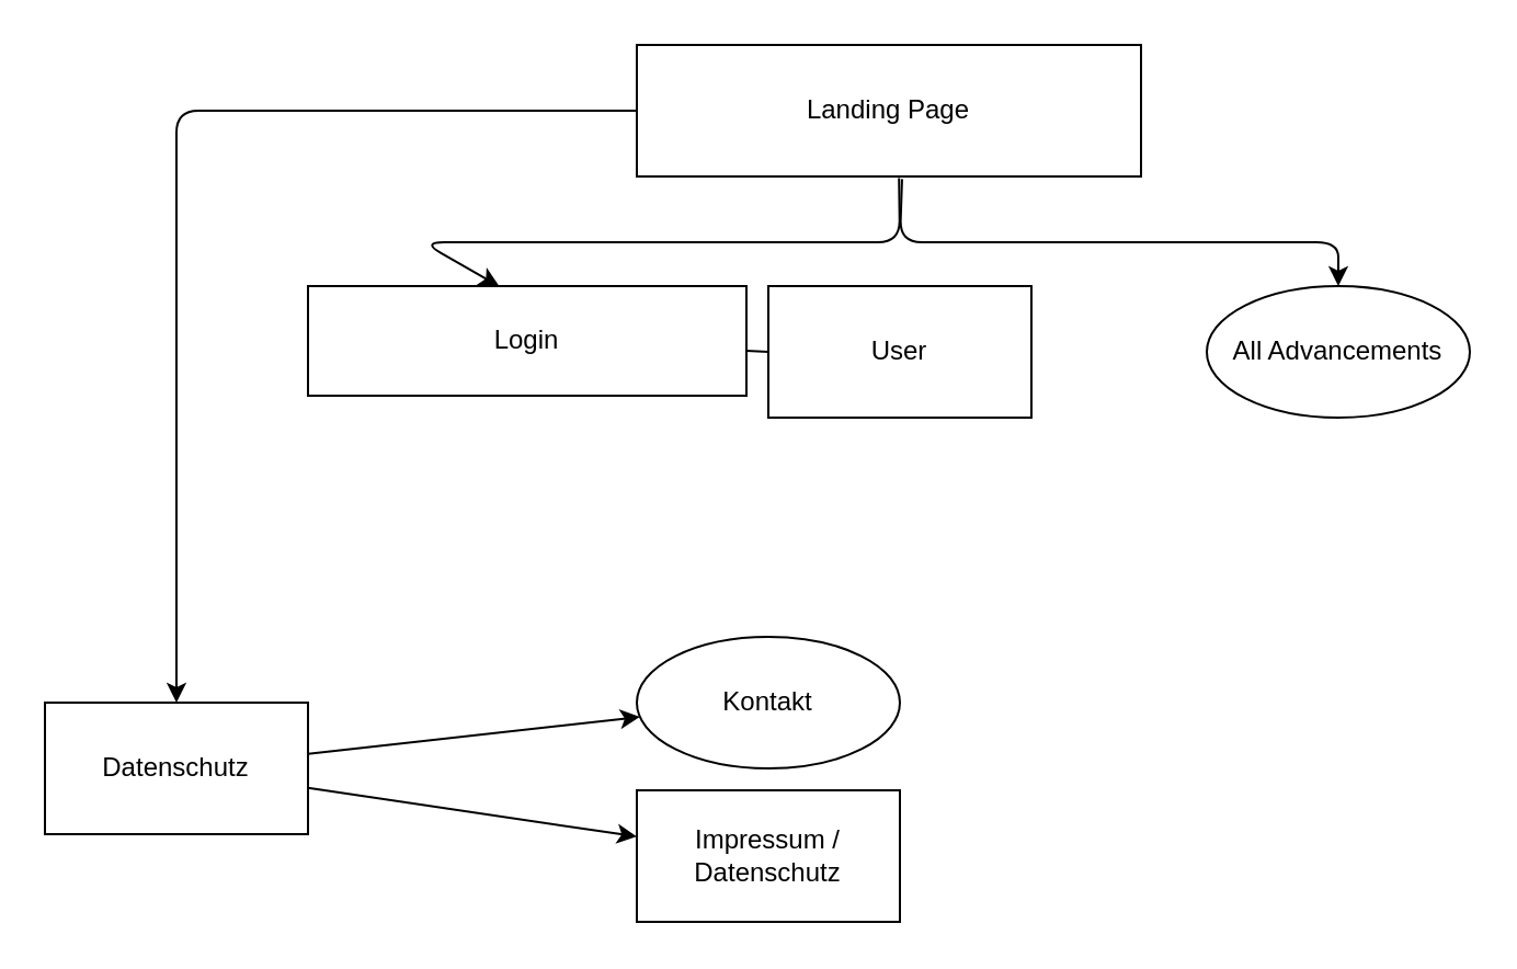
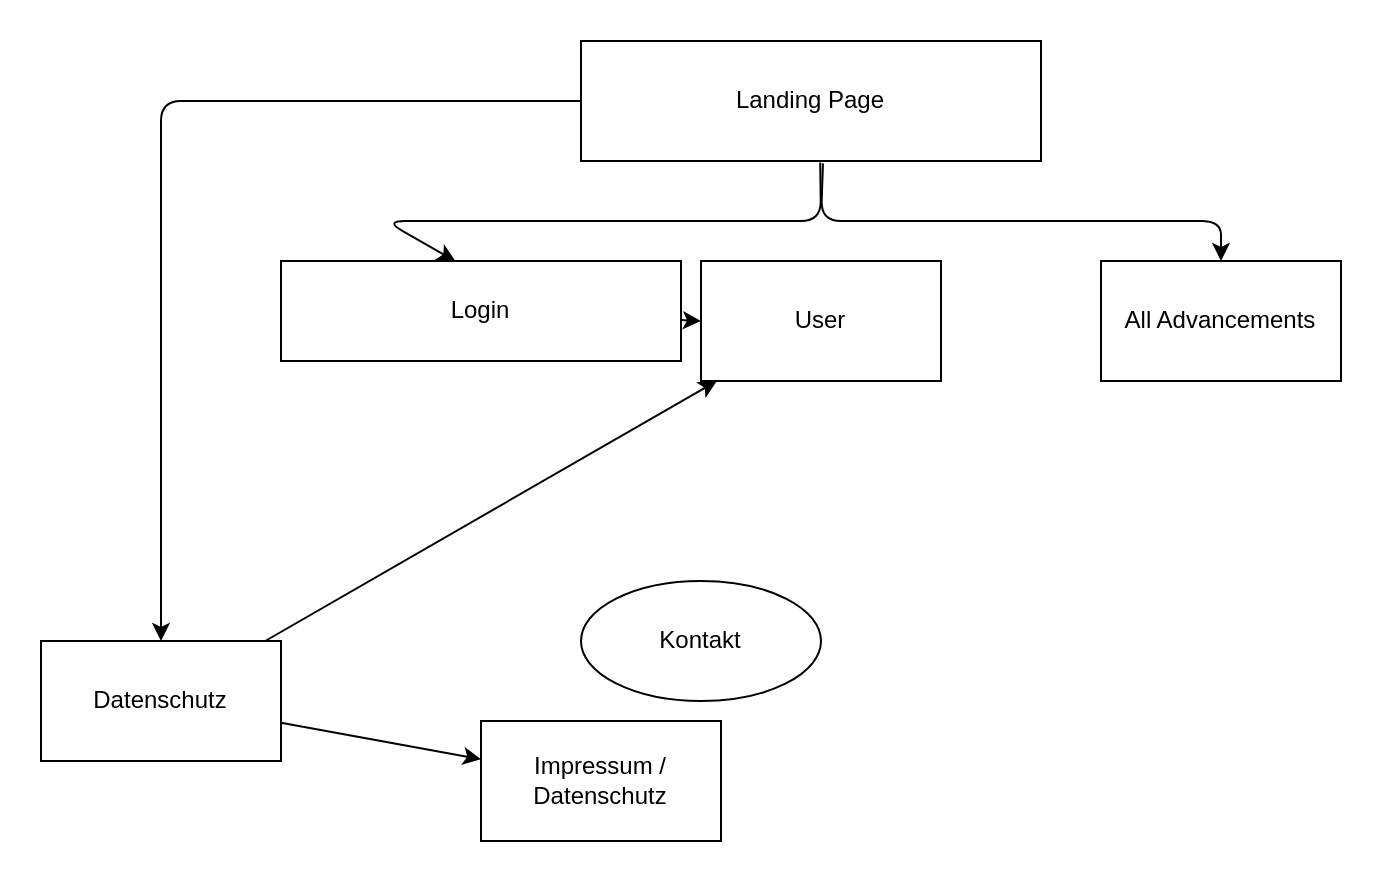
  <mxCell id="0" />
  <mxCell id="1" parent="0" />
  <mxCell id="2" value="" style="edgeStyle=none;html=1;entryX=0.436;entryY=0.001;entryDx=0;entryDy=0;entryPerimeter=0;exitX=0.52;exitY=1.013;exitDx=0;exitDy=0;exitPerimeter=0;" edge="1" parent="1" source="4" target="6"><mxGeometry relative="1" as="geometry"><Array as="points"><mxPoint x="410" y="110" /><mxPoint x="192" y="110" /></Array></mxGeometry></mxCell>
  <mxCell id="3" value="" style="edgeStyle=none;html=1;exitX=0.526;exitY=1.02;exitDx=0;exitDy=0;exitPerimeter=0;entryX=0.5;entryY=0;entryDx=0;entryDy=0;" edge="1" parent="1" source="4" target="8"><mxGeometry relative="1" as="geometry"><mxPoint x="430" y="120" as="targetPoint" /><Array as="points"><mxPoint x="410" y="110" /><mxPoint x="610" y="110" /></Array></mxGeometry></mxCell>
  <mxCell id="4" value="Landing Page" style="whiteSpace=wrap;html=1;" vertex="1" parent="1"><mxGeometry x="290" y="20" width="230" height="60" as="geometry" /></mxCell>
- <mxCell id="5" value="" style="edgeStyle=none;html=1;entryX=0;entryY=0.5;entryDx=0;entryDy=0;endArrow=none;" edge="1" parent="1" source="6" target="7"><mxGeometry relative="1" as="geometry" /></mxCell>
+ <mxCell id="5" value="" style="edgeStyle=none;html=1;entryX=0;entryY=0.5;entryDx=0;entryDy=0;" edge="1" parent="1" source="6" target="7"><mxGeometry relative="1" as="geometry" /></mxCell>
  <mxCell id="6" value="Login" style="whiteSpace=wrap;html=1;" vertex="1" parent="1"><mxGeometry x="140" y="130" width="200" height="50" as="geometry" /></mxCell>
  <mxCell id="7" value="User" style="whiteSpace=wrap;html=1;" vertex="1" parent="1"><mxGeometry x="350" y="130" width="120" height="60" as="geometry" /></mxCell>
- <mxCell id="8" value="All Advancements" style="ellipse;whiteSpace=wrap;html=1;" vertex="1" parent="1"><mxGeometry x="550" y="130" width="120" height="60" as="geometry" /></mxCell>
- <mxCell id="9" value="" style="edgeStyle=none;html=1;" edge="1" parent="1" source="11" target="13"><mxGeometry relative="1" as="geometry" /></mxCell>
+ <mxCell id="8" value="All Advancements" style="whiteSpace=wrap;html=1;" vertex="1" parent="1"><mxGeometry x="550" y="130" width="120" height="60" as="geometry" /></mxCell>
+ <mxCell id="9" value="" style="edgeStyle=none;html=1;" edge="1" parent="1" source="11" target="7"><mxGeometry relative="1" as="geometry" /></mxCell>
  <mxCell id="10" value="" style="edgeStyle=none;html=1;" edge="1" parent="1" source="11" target="14"><mxGeometry relative="1" as="geometry" /></mxCell>
  <mxCell id="11" value="Datenschutz" style="whiteSpace=wrap;html=1;" vertex="1" parent="1"><mxGeometry x="20" y="320" width="120" height="60" as="geometry" /></mxCell>
  <mxCell id="12" value="" style="edgeStyle=none;html=1;entryX=0.5;entryY=0;entryDx=0;entryDy=0;exitX=0;exitY=0.5;exitDx=0;exitDy=0;" edge="1" parent="1" source="4" target="11"><mxGeometry relative="1" as="geometry"><mxPoint x="228" y="40" as="sourcePoint" /><mxPoint x="10" y="89" as="targetPoint" /><Array as="points"><mxPoint x="80" y="50" /></Array></mxGeometry></mxCell>
  <mxCell id="13" value="Kontakt" style="ellipse;whiteSpace=wrap;html=1;" vertex="1" parent="1"><mxGeometry x="290" y="290" width="120" height="60" as="geometry" /></mxCell>
- <mxCell id="14" value="Impressum / Datenschutz" style="whiteSpace=wrap;html=1;" vertex="1" parent="1"><mxGeometry x="290" y="360" width="120" height="60" as="geometry" /></mxCell>
+ <mxCell id="14" value="Impressum / Datenschutz" style="whiteSpace=wrap;html=1;" vertex="1" parent="1"><mxGeometry x="240" y="360" width="120" height="60" as="geometry" /></mxCell>
